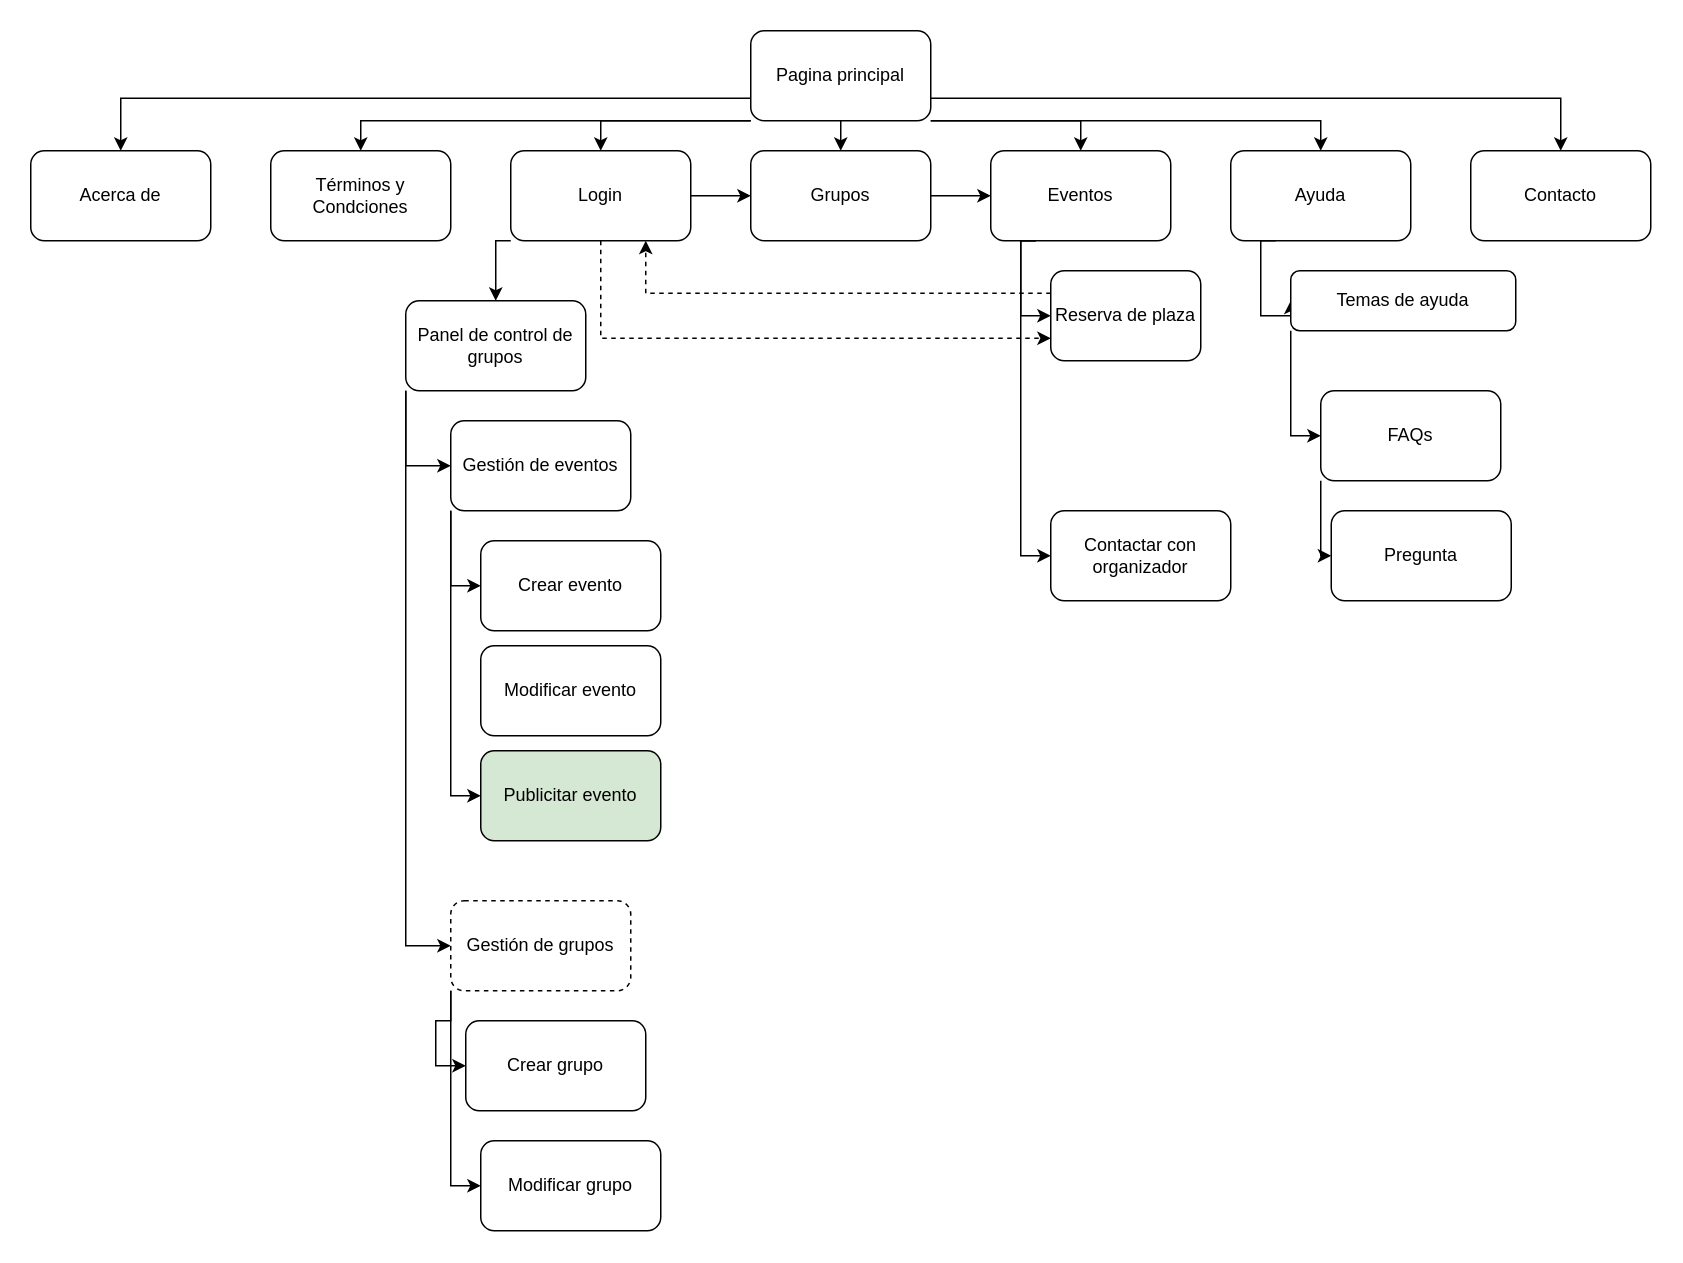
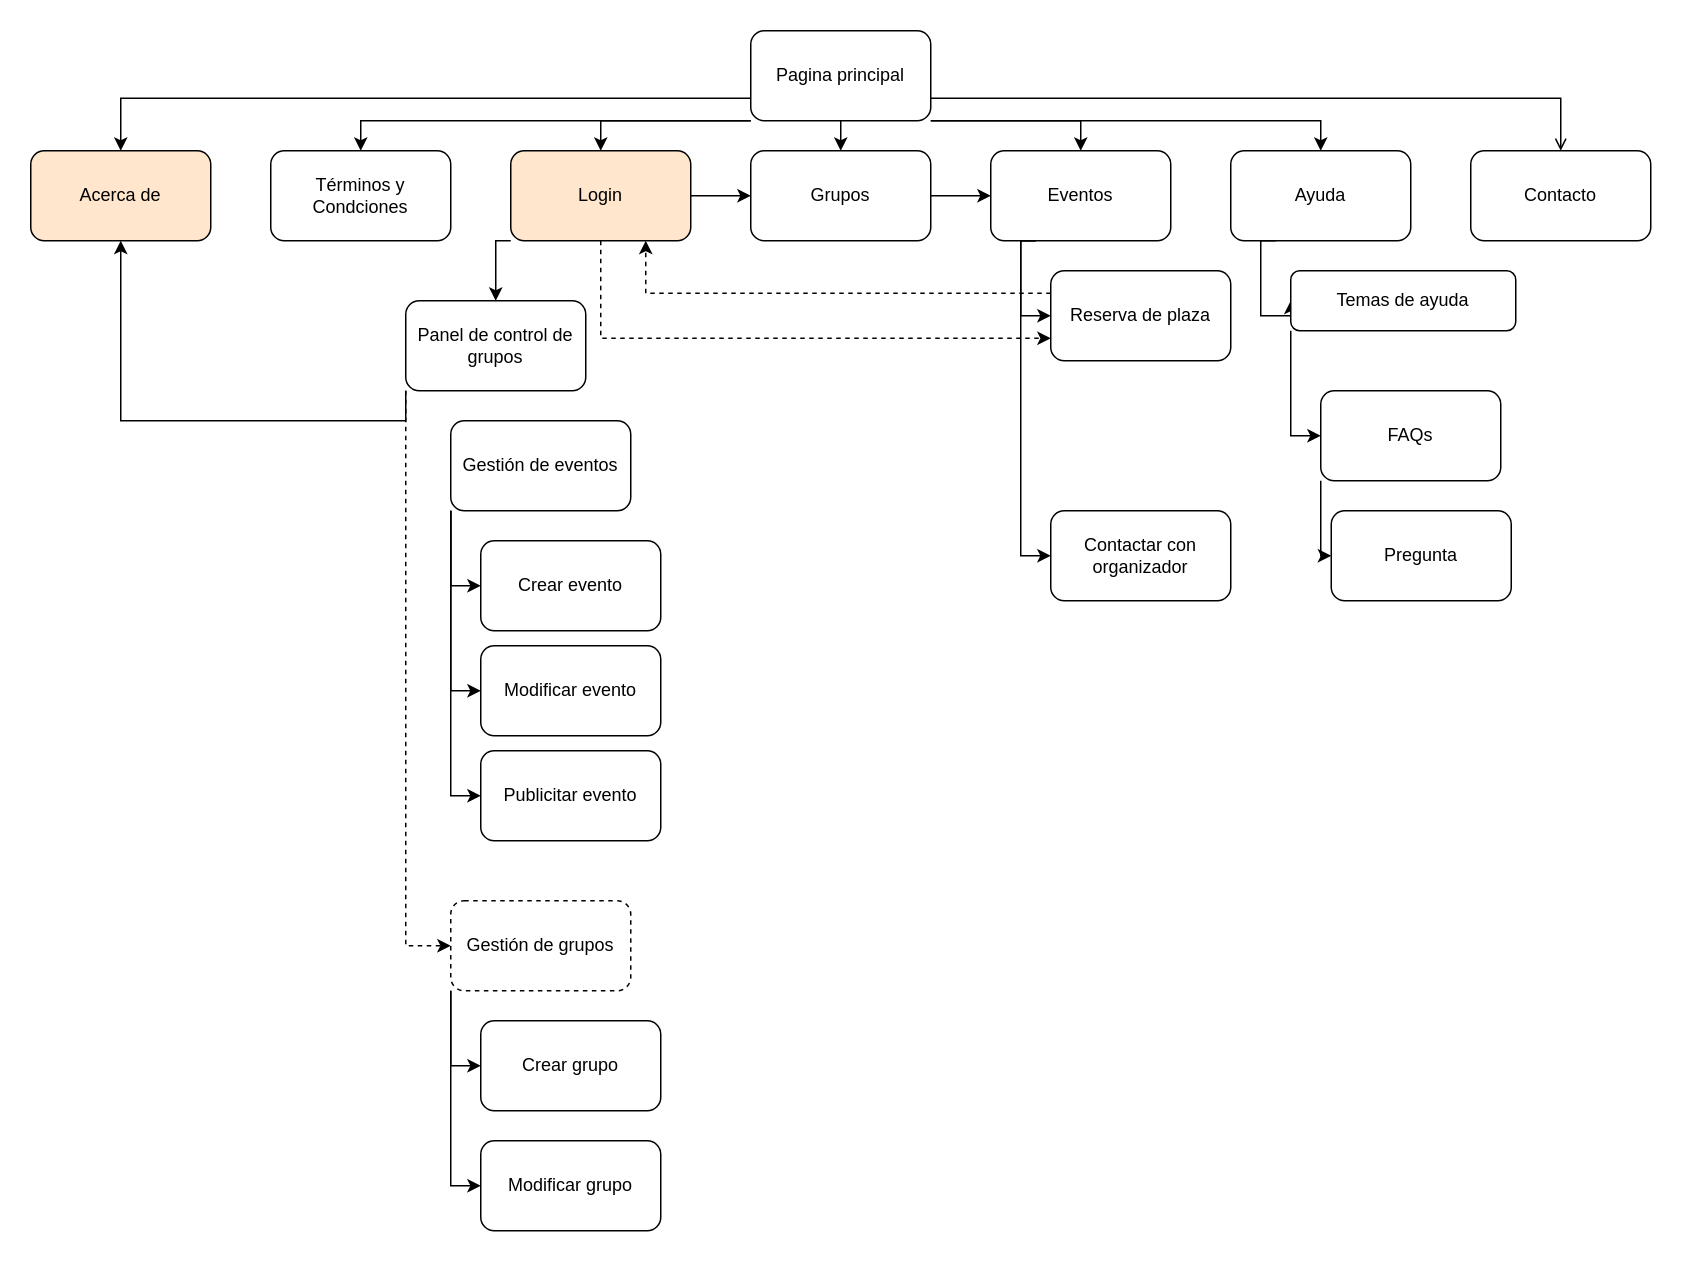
  <mxCell id="0" />
  <mxCell id="1" parent="0" />
  <mxCell id="2" style="edgeStyle=orthogonalEdgeStyle;rounded=0;orthogonalLoop=1;jettySize=auto;html=1;exitX=0.5;exitY=1;exitDx=0;exitDy=0;entryX=0.5;entryY=0;entryDx=0;entryDy=0;" edge="1" parent="1" source="9" target="16"><mxGeometry relative="1" as="geometry" /></mxCell>
  <mxCell id="3" style="edgeStyle=orthogonalEdgeStyle;rounded=0;orthogonalLoop=1;jettySize=auto;html=1;exitX=0;exitY=0.75;exitDx=0;exitDy=0;entryX=0.5;entryY=0;entryDx=0;entryDy=0;" edge="1" parent="1" source="9" target="23"><mxGeometry relative="1" as="geometry" /></mxCell>
  <mxCell id="4" style="edgeStyle=orthogonalEdgeStyle;rounded=0;orthogonalLoop=1;jettySize=auto;html=1;exitX=0;exitY=1;exitDx=0;exitDy=0;entryX=0.5;entryY=0;entryDx=0;entryDy=0;" edge="1" parent="1" source="9" target="10"><mxGeometry relative="1" as="geometry"><Array as="points"><mxPoint x="240" y="80" /></Array></mxGeometry></mxCell>
  <mxCell id="5" style="edgeStyle=orthogonalEdgeStyle;rounded=0;orthogonalLoop=1;jettySize=auto;html=1;exitX=0;exitY=1;exitDx=0;exitDy=0;entryX=0.5;entryY=0;entryDx=0;entryDy=0;" edge="1" parent="1" source="9" target="14"><mxGeometry relative="1" as="geometry"><Array as="points"><mxPoint x="400" y="80" /></Array></mxGeometry></mxCell>
- <mxCell id="6" style="edgeStyle=orthogonalEdgeStyle;rounded=0;orthogonalLoop=1;jettySize=auto;html=1;exitX=1;exitY=0.75;exitDx=0;exitDy=0;" edge="1" parent="1" source="9" target="22"><mxGeometry relative="1" as="geometry" /></mxCell>
+ <mxCell id="6" style="edgeStyle=orthogonalEdgeStyle;rounded=0;orthogonalLoop=1;jettySize=auto;html=1;exitX=1;exitY=0.75;exitDx=0;exitDy=0;endArrow=open;" edge="1" parent="1" source="9" target="22"><mxGeometry relative="1" as="geometry" /></mxCell>
  <mxCell id="7" style="edgeStyle=orthogonalEdgeStyle;rounded=0;orthogonalLoop=1;jettySize=auto;html=1;exitX=1;exitY=1;exitDx=0;exitDy=0;entryX=0.5;entryY=0;entryDx=0;entryDy=0;" edge="1" parent="1" source="9" target="21"><mxGeometry relative="1" as="geometry"><Array as="points"><mxPoint x="880" y="80" /></Array></mxGeometry></mxCell>
  <mxCell id="8" style="edgeStyle=orthogonalEdgeStyle;rounded=0;orthogonalLoop=1;jettySize=auto;html=1;exitX=1;exitY=1;exitDx=0;exitDy=0;entryX=0.5;entryY=0;entryDx=0;entryDy=0;" edge="1" parent="1" source="9" target="19"><mxGeometry relative="1" as="geometry"><Array as="points"><mxPoint x="720" y="80" /></Array></mxGeometry></mxCell>
  <mxCell id="9" value="Pagina principal" style="rounded=1;whiteSpace=wrap;html=1;" vertex="1" parent="1"><mxGeometry x="500" y="20" width="120" height="60" as="geometry" /></mxCell>
  <mxCell id="10" value="Términos y Condciones" style="rounded=1;whiteSpace=wrap;html=1;" vertex="1" parent="1"><mxGeometry y="100" width="120" height="60" as="geometry" x="180" /></mxCell>
  <mxCell id="11" style="edgeStyle=orthogonalEdgeStyle;rounded=0;orthogonalLoop=1;jettySize=auto;html=1;exitX=1;exitY=0.5;exitDx=0;exitDy=0;" edge="1" parent="1" source="14" target="16"><mxGeometry relative="1" as="geometry" /></mxCell>
  <mxCell id="12" style="edgeStyle=orthogonalEdgeStyle;rounded=0;orthogonalLoop=1;jettySize=auto;html=1;exitX=0.5;exitY=1;exitDx=0;exitDy=0;entryX=0;entryY=0.75;entryDx=0;entryDy=0;dashed=1;" edge="1" parent="1" source="14" target="25"><mxGeometry relative="1" as="geometry" /></mxCell>
  <mxCell id="13" style="edgeStyle=orthogonalEdgeStyle;rounded=0;orthogonalLoop=1;jettySize=auto;html=1;exitX=0;exitY=1;exitDx=0;exitDy=0;entryX=0.5;entryY=0;entryDx=0;entryDy=0;" edge="1" parent="1" source="14" target="29"><mxGeometry relative="1" as="geometry"><Array as="points"><mxPoint x="330" y="160" /></Array></mxGeometry></mxCell>
- <mxCell id="14" value="Login" style="rounded=1;whiteSpace=wrap;html=1;" vertex="1" parent="1"><mxGeometry x="340" y="100" width="120" height="60" as="geometry" /></mxCell>
+ <mxCell id="14" value="Login" style="rounded=1;whiteSpace=wrap;html=1;fillColor=#ffe6cc;" vertex="1" parent="1"><mxGeometry x="340" y="100" width="120" height="60" as="geometry" /></mxCell>
  <mxCell id="15" style="edgeStyle=orthogonalEdgeStyle;rounded=0;orthogonalLoop=1;jettySize=auto;html=1;exitX=1;exitY=0.5;exitDx=0;exitDy=0;" edge="1" parent="1" source="16" target="19"><mxGeometry relative="1" as="geometry" /></mxCell>
  <mxCell id="16" value="Grupos" style="rounded=1;whiteSpace=wrap;html=1;" vertex="1" parent="1"><mxGeometry x="500" y="100" width="120" height="60" as="geometry" /></mxCell>
  <mxCell id="17" style="edgeStyle=orthogonalEdgeStyle;rounded=0;orthogonalLoop=1;jettySize=auto;html=1;exitX=0.25;exitY=1;exitDx=0;exitDy=0;entryX=0;entryY=0.5;entryDx=0;entryDy=0;" edge="1" parent="1" source="19" target="26"><mxGeometry relative="1" as="geometry"><Array as="points"><mxPoint x="680" y="160" /><mxPoint x="680" y="370" /></Array></mxGeometry></mxCell>
  <mxCell id="18" style="edgeStyle=orthogonalEdgeStyle;rounded=0;orthogonalLoop=1;jettySize=auto;html=1;exitX=0.25;exitY=1;exitDx=0;exitDy=0;entryX=0;entryY=0.5;entryDx=0;entryDy=0;" edge="1" parent="1" source="19" target="25"><mxGeometry relative="1" as="geometry"><Array as="points"><mxPoint x="680" y="160" /><mxPoint x="680" y="210" /></Array></mxGeometry></mxCell>
  <mxCell id="19" value="Eventos" style="rounded=1;whiteSpace=wrap;html=1;" vertex="1" parent="1"><mxGeometry x="660" y="100" width="120" height="60" as="geometry" /></mxCell>
  <mxCell id="20" style="edgeStyle=orthogonalEdgeStyle;rounded=0;orthogonalLoop=1;jettySize=auto;html=1;exitX=0.25;exitY=1;exitDx=0;exitDy=0;entryX=0;entryY=0.5;entryDx=0;entryDy=0;" edge="1" parent="1" source="21" target="43"><mxGeometry relative="1" as="geometry"><Array as="points"><mxPoint x="840" y="160" /><mxPoint x="840" y="210" /></Array></mxGeometry></mxCell>
  <mxCell id="21" value="Ayuda" style="rounded=1;whiteSpace=wrap;html=1;" vertex="1" parent="1"><mxGeometry x="820" y="100" width="120" height="60" as="geometry" /></mxCell>
  <mxCell id="22" value="Contacto" style="rounded=1;whiteSpace=wrap;html=1;" vertex="1" parent="1"><mxGeometry x="980" y="100" width="120" height="60" as="geometry" /></mxCell>
- <mxCell id="23" value="Acerca de" style="rounded=1;whiteSpace=wrap;html=1;" vertex="1" parent="1"><mxGeometry x="20" y="100" width="120" height="60" as="geometry" /></mxCell>
+ <mxCell id="23" value="Acerca de" style="rounded=1;whiteSpace=wrap;html=1;fillColor=#ffe6cc;" vertex="1" parent="1"><mxGeometry x="20" y="100" width="120" height="60" as="geometry" /></mxCell>
  <mxCell id="24" style="edgeStyle=orthogonalEdgeStyle;rounded=0;orthogonalLoop=1;jettySize=auto;html=1;exitX=0;exitY=0.25;exitDx=0;exitDy=0;entryX=0.75;entryY=1;entryDx=0;entryDy=0;dashed=1;" edge="1" parent="1" source="25" target="14"><mxGeometry relative="1" as="geometry" /></mxCell>
- <mxCell id="25" value="Reserva de plaza" style="rounded=1;whiteSpace=wrap;html=1;" vertex="1" parent="1"><mxGeometry x="700" y="180" width="100" height="60" as="geometry" /></mxCell>
+ <mxCell id="25" value="Reserva de plaza" style="rounded=1;whiteSpace=wrap;html=1;" vertex="1" parent="1"><mxGeometry x="700" y="180" width="120" height="60" as="geometry" /></mxCell>
  <mxCell id="26" value="Contactar con organizador" style="rounded=1;whiteSpace=wrap;html=1;" vertex="1" parent="1"><mxGeometry x="700" y="340" width="120" height="60" as="geometry" /></mxCell>
- <mxCell id="27" style="edgeStyle=orthogonalEdgeStyle;rounded=0;orthogonalLoop=1;jettySize=auto;html=1;exitX=0;exitY=1;exitDx=0;exitDy=0;entryX=0;entryY=0.5;entryDx=0;entryDy=0;" edge="1" parent="1" source="29" target="39"><mxGeometry relative="1" as="geometry" /></mxCell>
- <mxCell id="28" style="edgeStyle=orthogonalEdgeStyle;rounded=0;orthogonalLoop=1;jettySize=auto;html=1;exitX=0;exitY=1;exitDx=0;exitDy=0;entryX=0;entryY=0.5;entryDx=0;entryDy=0;" edge="1" parent="1" source="29" target="33"><mxGeometry relative="1" as="geometry" /></mxCell>
+ <mxCell id="27" style="edgeStyle=orthogonalEdgeStyle;rounded=0;orthogonalLoop=1;jettySize=auto;html=1;exitX=0;exitY=1;exitDx=0;exitDy=0;entryX=0;entryY=0.5;entryDx=0;entryDy=0;dashed=1;" edge="1" parent="1" source="29" target="39"><mxGeometry relative="1" as="geometry" /></mxCell>
+ <mxCell id="28" style="edgeStyle=orthogonalEdgeStyle;rounded=0;orthogonalLoop=1;jettySize=auto;html=1;exitX=0;exitY=1;exitDx=0;exitDy=0;" edge="1" parent="1" source="29" target="23"><mxGeometry relative="1" as="geometry" /></mxCell>
  <mxCell id="29" value="Panel de control de grupos" style="rounded=1;whiteSpace=wrap;html=1;" vertex="1" parent="1"><mxGeometry x="270" y="200" width="120" height="60" as="geometry" /></mxCell>
  <mxCell id="30" style="edgeStyle=orthogonalEdgeStyle;rounded=0;orthogonalLoop=1;jettySize=auto;html=1;exitX=0;exitY=1;exitDx=0;exitDy=0;entryX=0;entryY=0.5;entryDx=0;entryDy=0;" edge="1" parent="1" source="33" target="36"><mxGeometry relative="1" as="geometry" /></mxCell>
+ <mxCell id="31" style="edgeStyle=orthogonalEdgeStyle;rounded=0;orthogonalLoop=1;jettySize=auto;html=1;exitX=0;exitY=1;exitDx=0;exitDy=0;entryX=0;entryY=0.5;entryDx=0;entryDy=0;" edge="1" parent="1" source="33" target="35"><mxGeometry relative="1" as="geometry" /></mxCell>
  <mxCell id="32" style="edgeStyle=orthogonalEdgeStyle;rounded=0;orthogonalLoop=1;jettySize=auto;html=1;exitX=0;exitY=1;exitDx=0;exitDy=0;entryX=0;entryY=0.5;entryDx=0;entryDy=0;" edge="1" parent="1" source="33" target="34"><mxGeometry relative="1" as="geometry" /></mxCell>
  <mxCell id="33" value="Gestión de eventos" style="rounded=1;whiteSpace=wrap;html=1;" vertex="1" parent="1"><mxGeometry x="300" y="280" width="120" height="60" as="geometry" /></mxCell>
  <mxCell id="34" value="Crear evento" style="rounded=1;whiteSpace=wrap;html=1;" vertex="1" parent="1"><mxGeometry x="320" y="360" width="120" height="60" as="geometry" /></mxCell>
  <mxCell id="35" value="Modificar evento" style="rounded=1;whiteSpace=wrap;html=1;" vertex="1" parent="1"><mxGeometry x="320" y="430" width="120" height="60" as="geometry" /></mxCell>
- <mxCell id="36" value="Publicitar evento" style="rounded=1;whiteSpace=wrap;html=1;fillColor=#d5e8d4;" vertex="1" parent="1"><mxGeometry x="320" y="500" width="120" height="60" as="geometry" /></mxCell>
+ <mxCell id="36" value="Publicitar evento" style="rounded=1;whiteSpace=wrap;html=1;" vertex="1" parent="1"><mxGeometry x="320" y="500" width="120" height="60" as="geometry" /></mxCell>
  <mxCell id="37" style="edgeStyle=orthogonalEdgeStyle;rounded=0;orthogonalLoop=1;jettySize=auto;html=1;exitX=0;exitY=1;exitDx=0;exitDy=0;entryX=0;entryY=0.5;entryDx=0;entryDy=0;" edge="1" parent="1" source="39" target="41"><mxGeometry relative="1" as="geometry" /></mxCell>
  <mxCell id="38" style="edgeStyle=orthogonalEdgeStyle;rounded=0;orthogonalLoop=1;jettySize=auto;html=1;exitX=0;exitY=1;exitDx=0;exitDy=0;entryX=0;entryY=0.5;entryDx=0;entryDy=0;" edge="1" parent="1" source="39" target="40"><mxGeometry relative="1" as="geometry" /></mxCell>
  <mxCell id="39" value="Gestión de grupos" style="rounded=1;whiteSpace=wrap;html=1;dashed=1;" vertex="1" parent="1"><mxGeometry x="300" y="600" width="120" height="60" as="geometry" /></mxCell>
- <mxCell id="40" value="Crear grupo" style="rounded=1;whiteSpace=wrap;html=1;" vertex="1" parent="1"><mxGeometry x="310" y="680" width="120" height="60" as="geometry" /></mxCell>
+ <mxCell id="40" value="Crear grupo" style="rounded=1;whiteSpace=wrap;html=1;" vertex="1" parent="1"><mxGeometry x="320" y="680" width="120" height="60" as="geometry" /></mxCell>
  <mxCell id="41" value="Modificar grupo" style="rounded=1;whiteSpace=wrap;html=1;" vertex="1" parent="1"><mxGeometry x="320" y="760" width="120" height="60" as="geometry" /></mxCell>
  <mxCell id="42" style="edgeStyle=orthogonalEdgeStyle;rounded=0;orthogonalLoop=1;jettySize=auto;html=1;exitX=0;exitY=1;exitDx=0;exitDy=0;entryX=0;entryY=0.5;entryDx=0;entryDy=0;" edge="1" parent="1" source="43" target="45"><mxGeometry relative="1" as="geometry" /></mxCell>
  <mxCell id="43" value="Temas de ayuda" style="rounded=1;whiteSpace=wrap;html=1;" vertex="1" parent="1"><mxGeometry x="860" y="180" width="150" height="40" as="geometry" /></mxCell>
  <mxCell id="44" style="edgeStyle=orthogonalEdgeStyle;rounded=0;orthogonalLoop=1;jettySize=auto;html=1;exitX=0;exitY=1;exitDx=0;exitDy=0;entryX=0;entryY=0.5;entryDx=0;entryDy=0;" edge="1" parent="1" source="45" target="46"><mxGeometry relative="1" as="geometry"><Array as="points"><mxPoint x="880" y="370" /></Array></mxGeometry></mxCell>
  <mxCell id="45" value="FAQs" style="rounded=1;whiteSpace=wrap;html=1;" vertex="1" parent="1"><mxGeometry x="880" y="260" width="120" height="60" as="geometry" /></mxCell>
  <mxCell id="46" value="Pregunta" style="rounded=1;whiteSpace=wrap;html=1;" vertex="1" parent="1"><mxGeometry x="887" y="340" width="120" height="60" as="geometry" /></mxCell>
